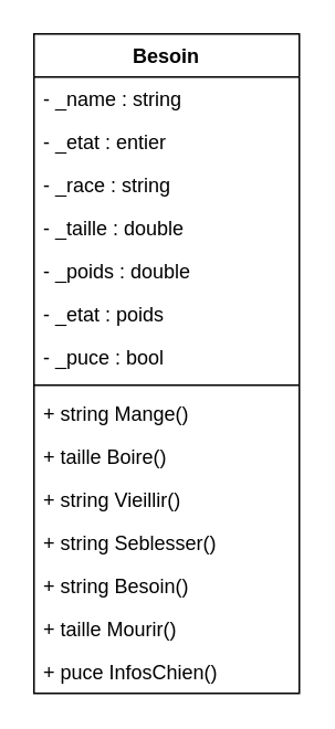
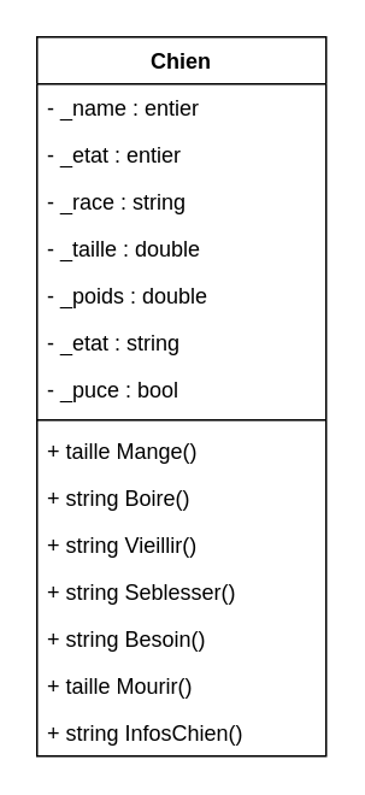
  <mxCell id="0" />
  <mxCell id="1" parent="0" />
- <mxCell id="2" value="Besoin" style="swimlane;fontStyle=1;align=center;verticalAlign=top;childLayout=stackLayout;horizontal=1;startSize=26;horizontalStack=0;resizeParent=1;resizeParentMax=0;resizeLast=0;collapsible=1;marginBottom=0;whiteSpace=wrap;html=1;" parent="1" vertex="1"><mxGeometry x="20" y="20" width="160" height="398" as="geometry" /></mxCell>
- <mxCell id="3" value="- _name : string" style="text;strokeColor=none;fillColor=none;align=left;verticalAlign=top;spacingLeft=4;spacingRight=4;overflow=hidden;rotatable=0;points=[[0,0.5],[1,0.5]];portConstraint=eastwest;whiteSpace=wrap;html=1;" vertex="1" parent="2"><mxGeometry y="26" width="160" height="26" as="geometry" /></mxCell>
+ <mxCell id="2" value="Chien" style="swimlane;fontStyle=1;align=center;verticalAlign=top;childLayout=stackLayout;horizontal=1;startSize=26;horizontalStack=0;resizeParent=1;resizeParentMax=0;resizeLast=0;collapsible=1;marginBottom=0;whiteSpace=wrap;html=1;" parent="1" vertex="1"><mxGeometry x="20" y="20" width="160" height="398" as="geometry" /></mxCell>
+ <mxCell id="3" value="- _name : entier" style="text;strokeColor=none;fillColor=none;align=left;verticalAlign=top;spacingLeft=4;spacingRight=4;overflow=hidden;rotatable=0;points=[[0,0.5],[1,0.5]];portConstraint=eastwest;whiteSpace=wrap;html=1;" vertex="1" parent="2"><mxGeometry y="26" width="160" height="26" as="geometry" /></mxCell>
  <mxCell id="4" value="- _etat : entier" style="text;strokeColor=none;fillColor=none;align=left;verticalAlign=top;spacingLeft=4;spacingRight=4;overflow=hidden;rotatable=0;points=[[0,0.5],[1,0.5]];portConstraint=eastwest;whiteSpace=wrap;html=1;" parent="2" vertex="1"><mxGeometry y="52" width="160" height="26" as="geometry" /></mxCell>
  <mxCell id="5" value="- _race : string" style="text;strokeColor=none;fillColor=none;align=left;verticalAlign=top;spacingLeft=4;spacingRight=4;overflow=hidden;rotatable=0;points=[[0,0.5],[1,0.5]];portConstraint=eastwest;whiteSpace=wrap;html=1;" parent="2" vertex="1"><mxGeometry y="78" width="160" height="26" as="geometry" /></mxCell>
  <mxCell id="6" value="- _taille : double" style="text;strokeColor=none;fillColor=none;align=left;verticalAlign=top;spacingLeft=4;spacingRight=4;overflow=hidden;rotatable=0;points=[[0,0.5],[1,0.5]];portConstraint=eastwest;whiteSpace=wrap;html=1;" parent="2" vertex="1"><mxGeometry y="104" width="160" height="26" as="geometry" /></mxCell>
  <mxCell id="7" value="- _poids : double" style="text;strokeColor=none;fillColor=none;align=left;verticalAlign=top;spacingLeft=4;spacingRight=4;overflow=hidden;rotatable=0;points=[[0,0.5],[1,0.5]];portConstraint=eastwest;whiteSpace=wrap;html=1;" parent="2" vertex="1"><mxGeometry y="130" width="160" height="26" as="geometry" /></mxCell>
- <mxCell id="8" value="- _etat : poids" style="text;strokeColor=none;fillColor=none;align=left;verticalAlign=top;spacingLeft=4;spacingRight=4;overflow=hidden;rotatable=0;points=[[0,0.5],[1,0.5]];portConstraint=eastwest;whiteSpace=wrap;html=1;" parent="2" vertex="1"><mxGeometry y="156" width="160" height="26" as="geometry" /></mxCell>
+ <mxCell id="8" value="- _etat : string" style="text;strokeColor=none;fillColor=none;align=left;verticalAlign=top;spacingLeft=4;spacingRight=4;overflow=hidden;rotatable=0;points=[[0,0.5],[1,0.5]];portConstraint=eastwest;whiteSpace=wrap;html=1;" parent="2" vertex="1"><mxGeometry y="156" width="160" height="26" as="geometry" /></mxCell>
  <mxCell id="9" value="- _puce : bool" style="text;strokeColor=none;fillColor=none;align=left;verticalAlign=top;spacingLeft=4;spacingRight=4;overflow=hidden;rotatable=0;points=[[0,0.5],[1,0.5]];portConstraint=eastwest;whiteSpace=wrap;html=1;" parent="2" vertex="1"><mxGeometry y="182" width="160" height="26" as="geometry" /></mxCell>
  <mxCell id="10" value="" style="line;strokeWidth=1;fillColor=none;align=left;verticalAlign=middle;spacingTop=-1;spacingLeft=3;spacingRight=3;rotatable=0;labelPosition=right;points=[];portConstraint=eastwest;strokeColor=inherit;" parent="2" vertex="1"><mxGeometry y="208" width="160" height="8" as="geometry" /></mxCell>
- <mxCell id="11" value="+ string Mange()&amp;nbsp;" style="text;strokeColor=none;fillColor=none;align=left;verticalAlign=top;spacingLeft=4;spacingRight=4;overflow=hidden;rotatable=0;points=[[0,0.5],[1,0.5]];portConstraint=eastwest;whiteSpace=wrap;html=1;" parent="2" vertex="1"><mxGeometry y="216" width="160" height="26" as="geometry" /></mxCell>
- <mxCell id="12" value="+ taille Boire()" style="text;strokeColor=none;fillColor=none;align=left;verticalAlign=top;spacingLeft=4;spacingRight=4;overflow=hidden;rotatable=0;points=[[0,0.5],[1,0.5]];portConstraint=eastwest;whiteSpace=wrap;html=1;" parent="2" vertex="1"><mxGeometry y="242" width="160" height="26" as="geometry" /></mxCell>
+ <mxCell id="11" value="+ taille Mange()&amp;nbsp;" style="text;strokeColor=none;fillColor=none;align=left;verticalAlign=top;spacingLeft=4;spacingRight=4;overflow=hidden;rotatable=0;points=[[0,0.5],[1,0.5]];portConstraint=eastwest;whiteSpace=wrap;html=1;" parent="2" vertex="1"><mxGeometry y="216" width="160" height="26" as="geometry" /></mxCell>
+ <mxCell id="12" value="+ string Boire()" style="text;strokeColor=none;fillColor=none;align=left;verticalAlign=top;spacingLeft=4;spacingRight=4;overflow=hidden;rotatable=0;points=[[0,0.5],[1,0.5]];portConstraint=eastwest;whiteSpace=wrap;html=1;" parent="2" vertex="1"><mxGeometry y="242" width="160" height="26" as="geometry" /></mxCell>
  <mxCell id="13" value="+ string Vieillir()" style="text;strokeColor=none;fillColor=none;align=left;verticalAlign=top;spacingLeft=4;spacingRight=4;overflow=hidden;rotatable=0;points=[[0,0.5],[1,0.5]];portConstraint=eastwest;whiteSpace=wrap;html=1;" parent="2" vertex="1"><mxGeometry y="268" width="160" height="26" as="geometry" /></mxCell>
  <mxCell id="14" value="+ string Seblesser()" style="text;strokeColor=none;fillColor=none;align=left;verticalAlign=top;spacingLeft=4;spacingRight=4;overflow=hidden;rotatable=0;points=[[0,0.5],[1,0.5]];portConstraint=eastwest;whiteSpace=wrap;html=1;" parent="2" vertex="1"><mxGeometry y="294" width="160" height="26" as="geometry" /></mxCell>
  <mxCell id="15" value="+ string Besoin()" style="text;strokeColor=none;fillColor=none;align=left;verticalAlign=top;spacingLeft=4;spacingRight=4;overflow=hidden;rotatable=0;points=[[0,0.5],[1,0.5]];portConstraint=eastwest;whiteSpace=wrap;html=1;" parent="2" vertex="1"><mxGeometry y="320" width="160" height="26" as="geometry" /></mxCell>
  <mxCell id="16" value="+ taille Mourir()" style="text;strokeColor=none;fillColor=none;align=left;verticalAlign=top;spacingLeft=4;spacingRight=4;overflow=hidden;rotatable=0;points=[[0,0.5],[1,0.5]];portConstraint=eastwest;whiteSpace=wrap;html=1;" parent="2" vertex="1"><mxGeometry y="346" width="160" height="26" as="geometry" /></mxCell>
- <mxCell id="17" value="+ puce InfosChien()" style="text;strokeColor=none;fillColor=none;align=left;verticalAlign=top;spacingLeft=4;spacingRight=4;overflow=hidden;rotatable=0;points=[[0,0.5],[1,0.5]];portConstraint=eastwest;whiteSpace=wrap;html=1;" vertex="1" parent="2"><mxGeometry y="372" width="160" height="26" as="geometry" /></mxCell>
+ <mxCell id="17" value="+ string InfosChien()" style="text;strokeColor=none;fillColor=none;align=left;verticalAlign=top;spacingLeft=4;spacingRight=4;overflow=hidden;rotatable=0;points=[[0,0.5],[1,0.5]];portConstraint=eastwest;whiteSpace=wrap;html=1;" vertex="1" parent="2"><mxGeometry y="372" width="160" height="26" as="geometry" /></mxCell>
